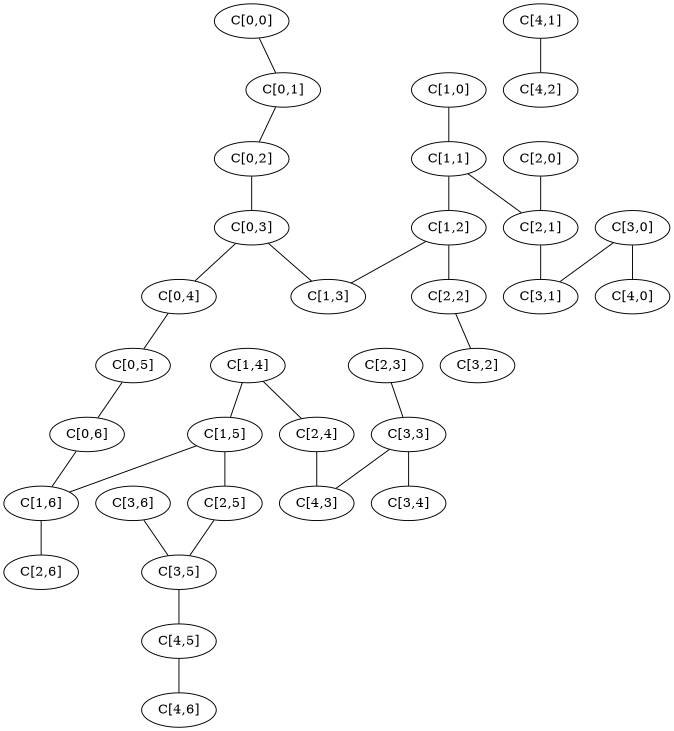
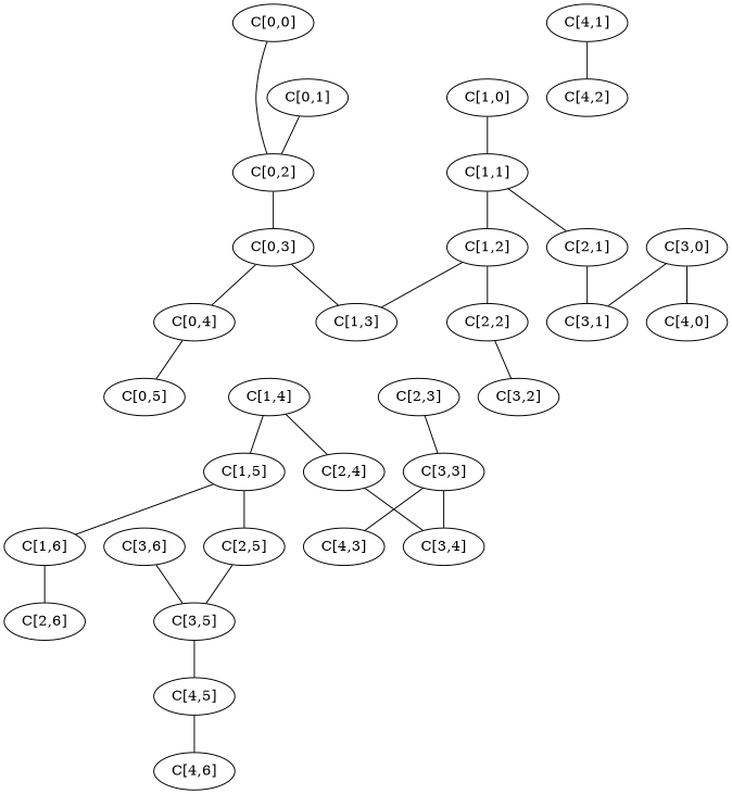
  digraph {
    fontname="DejaVu Serif"
    node [fontname="DejaVu Serif"]
    edge [arrowhead=none fontname="DejaVu Serif"]
    "C[0,0]"
    "C[0,1]"
    "C[0,2]"
    "C[0,3]"
    "C[0,4]"
    "C[1,3]"
    "C[0,5]"
-   "C[0,6]"
    "C[1,6]"
    "C[2,6]"
    "C[1,0]"
    "C[1,1]"
    "C[1,2]"
    "C[2,1]"
    "C[2,2]"
    "C[3,1]"
    "C[3,2]"
    "C[1,4]"
    "C[1,5]"
    "C[2,4]"
    "C[2,5]"
    "C[3,4]"
    "C[3,5]"
-   "C[2,0]"
    "C[2,3]"
    "C[3,3]"
    "C[4,3]"
    "C[4,5]"
    "C[3,0]"
    "C[4,0]"
    "C[4,1]"
    "C[4,2]"
    "C[4,6]"
    "C[3,6]"
-   "C[0,0]" -> "C[0,1]"
+   "C[0,0]" -> "C[0,2]"
    "C[0,1]" -> "C[0,2]"
    "C[0,2]" -> "C[0,3]"
    "C[0,3]" -> "C[0,4]"
    "C[0,3]" -> "C[1,3]"
    "C[0,4]" -> "C[0,5]"
-   "C[0,5]" -> "C[0,6]"
-   "C[0,6]" -> "C[1,6]"
    "C[1,6]" -> "C[2,6]"
    "C[1,0]" -> "C[1,1]"
    "C[1,1]" -> "C[1,2]"
    "C[1,1]" -> "C[2,1]"
    "C[1,2]" -> "C[1,3]"
    "C[1,2]" -> "C[2,2]"
    "C[2,1]" -> "C[3,1]"
    "C[2,2]" -> "C[3,2]"
    "C[1,4]" -> "C[1,5]"
    "C[1,4]" -> "C[2,4]"
    "C[1,5]" -> "C[1,6]"
    "C[1,5]" -> "C[2,5]"
-   "C[2,4]" -> "C[4,3]"
+   "C[2,4]" -> "C[3,4]"
    "C[2,5]" -> "C[3,5]"
    "C[3,5]" -> "C[4,5]"
-   "C[2,0]" -> "C[2,1]"
    "C[2,3]" -> "C[3,3]"
    "C[3,3]" -> "C[3,4]"
    "C[3,3]" -> "C[4,3]"
    "C[4,5]" -> "C[4,6]"
    "C[3,0]" -> "C[3,1]"
    "C[3,0]" -> "C[4,0]"
    "C[4,1]" -> "C[4,2]"
    "C[3,6]" -> "C[3,5]"
  }
